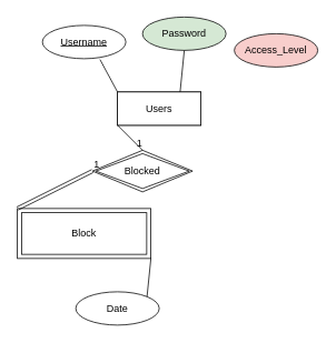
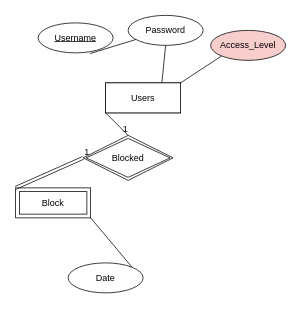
  <mxCell id="0" />
  <mxCell id="1" parent="0" />
  <mxCell id="2" value="Entity" style="whiteSpace=wrap;html=1;align=center;" vertex="1" parent="1"><mxGeometry x="140" y="110" width="100" height="40" as="geometry" /></mxCell>
  <mxCell id="3" value="Users&lt;br&gt;" style="whiteSpace=wrap;html=1;align=center;" vertex="1" parent="1"><mxGeometry x="140" y="110" width="100" height="40" as="geometry" /></mxCell>
  <mxCell id="4" value="Username&lt;br&gt;" style="ellipse;whiteSpace=wrap;html=1;align=center;fontStyle=4;" vertex="1" parent="1"><mxGeometry x="50" y="30" width="100" height="40" as="geometry" /></mxCell>
- <mxCell id="5" value="Password&lt;br&gt;" style="ellipse;whiteSpace=wrap;html=1;align=center;fillColor=#d5e8d4;" vertex="1" parent="1"><mxGeometry x="170" y="20" width="100" height="40" as="geometry" /></mxCell>
+ <mxCell id="5" value="Password&lt;br&gt;" style="ellipse;whiteSpace=wrap;html=1;align=center;" vertex="1" parent="1"><mxGeometry x="170" y="20" width="100" height="40" as="geometry" /></mxCell>
  <mxCell id="6" value="Access_Level" style="ellipse;whiteSpace=wrap;html=1;align=center;fillColor=#f8cecc;" vertex="1" parent="1"><mxGeometry x="280" y="40" width="100" height="40" as="geometry" /></mxCell>
- <mxCell id="7" value="" style="endArrow=none;html=1;rounded=0;exitX=0.69;exitY=1.025;exitDx=0;exitDy=0;exitPerimeter=0;entryX=0;entryY=0;entryDx=0;entryDy=0;" edge="1" parent="1" source="4" target="3"><mxGeometry relative="1" as="geometry"><mxPoint x="110" y="110" as="sourcePoint" /><mxPoint x="270" y="110" as="targetPoint" /></mxGeometry></mxCell>
+ <mxCell id="7" value="" style="endArrow=none;html=1;rounded=0;exitX=0.69;exitY=1.025;exitDx=0;exitDy=0;exitPerimeter=0;" edge="1" parent="1" source="4" target="5"><mxGeometry relative="1" as="geometry"><mxPoint x="110" y="110" as="sourcePoint" /><mxPoint x="270" y="110" as="targetPoint" /></mxGeometry></mxCell>
  <mxCell id="8" value="" style="endArrow=none;html=1;rounded=0;exitX=0.5;exitY=1;exitDx=0;exitDy=0;entryX=0.75;entryY=0;entryDx=0;entryDy=0;" edge="1" parent="1" source="5" target="3"><mxGeometry relative="1" as="geometry"><mxPoint x="110" y="110" as="sourcePoint" /><mxPoint x="270" y="110" as="targetPoint" /></mxGeometry></mxCell>
+ <mxCell id="9" value="" style="endArrow=none;html=1;rounded=0;entryX=0;entryY=1;entryDx=0;entryDy=0;exitX=1;exitY=0;exitDx=0;exitDy=0;" edge="1" parent="1" source="3" target="6"><mxGeometry relative="1" as="geometry"><mxPoint x="110" y="110" as="sourcePoint" /><mxPoint x="270" y="110" as="targetPoint" /></mxGeometry></mxCell>
  <mxCell id="10" value="Date" style="ellipse;whiteSpace=wrap;html=1;align=center;" vertex="1" parent="1"><mxGeometry x="90" y="350" width="100" height="40" as="geometry" /></mxCell>
  <mxCell id="11" value="" style="endArrow=none;html=1;rounded=0;exitX=1;exitY=1;exitDx=0;exitDy=0;entryX=1;entryY=0;entryDx=0;entryDy=0;" edge="1" parent="1" source="12" target="10"><mxGeometry relative="1" as="geometry"><mxPoint x="190" y="270" as="sourcePoint" /><mxPoint x="270" y="110" as="targetPoint" /></mxGeometry></mxCell>
- <mxCell id="12" value="Block" style="shape=ext;margin=3;double=1;whiteSpace=wrap;html=1;align=center;" vertex="1" parent="1"><mxGeometry x="20" y="250" width="160" height="60" as="geometry" /></mxCell>
- <mxCell id="13" value="Blocked" style="shape=rhombus;double=1;perimeter=rhombusPerimeter;whiteSpace=wrap;html=1;align=center;" vertex="1" parent="1"><mxGeometry x="110" y="180" width="120" height="50" as="geometry" /></mxCell>
+ <mxCell id="12" value="Block" style="shape=ext;margin=3;double=1;whiteSpace=wrap;html=1;align=center;" vertex="1" parent="1"><mxGeometry x="20" y="250" width="100" height="40" as="geometry" /></mxCell>
+ <mxCell id="13" value="Blocked" style="shape=rhombus;double=1;perimeter=rhombusPerimeter;whiteSpace=wrap;html=1;align=center;" vertex="1" parent="1"><mxGeometry x="110" y="180" width="120" height="60" as="geometry" /></mxCell>
  <mxCell id="14" value="" style="shape=link;html=1;rounded=0;entryX=0;entryY=0;entryDx=0;entryDy=0;exitX=0;exitY=0.5;exitDx=0;exitDy=0;" edge="1" parent="1" source="13" target="12"><mxGeometry relative="1" as="geometry"><mxPoint x="110" y="110" as="sourcePoint" /><mxPoint x="270" y="110" as="targetPoint" /></mxGeometry></mxCell>
  <mxCell id="15" value="1" style="resizable=0;html=1;align=left;verticalAlign=bottom;" connectable="0" vertex="1" parent="14"><mxGeometry x="-1" relative="1" as="geometry" /></mxCell>
  <mxCell id="16" value="" style="endArrow=none;html=1;rounded=0;entryX=0.5;entryY=0;entryDx=0;entryDy=0;exitX=0;exitY=1;exitDx=0;exitDy=0;" edge="1" parent="1" source="3" target="13"><mxGeometry relative="1" as="geometry"><mxPoint x="110" y="110" as="sourcePoint" /><mxPoint x="270" y="110" as="targetPoint" /></mxGeometry></mxCell>
  <mxCell id="17" value="1" style="resizable=0;html=1;align=right;verticalAlign=bottom;" connectable="0" vertex="1" parent="16"><mxGeometry x="1" relative="1" as="geometry" /></mxCell>
